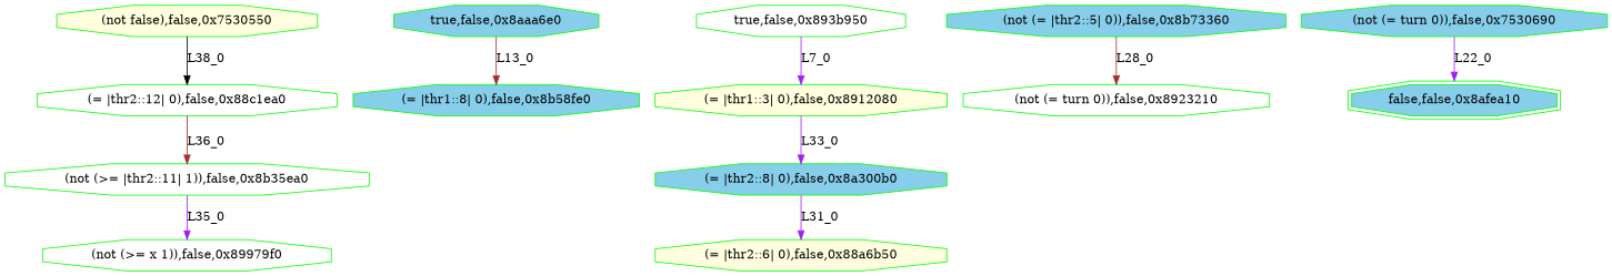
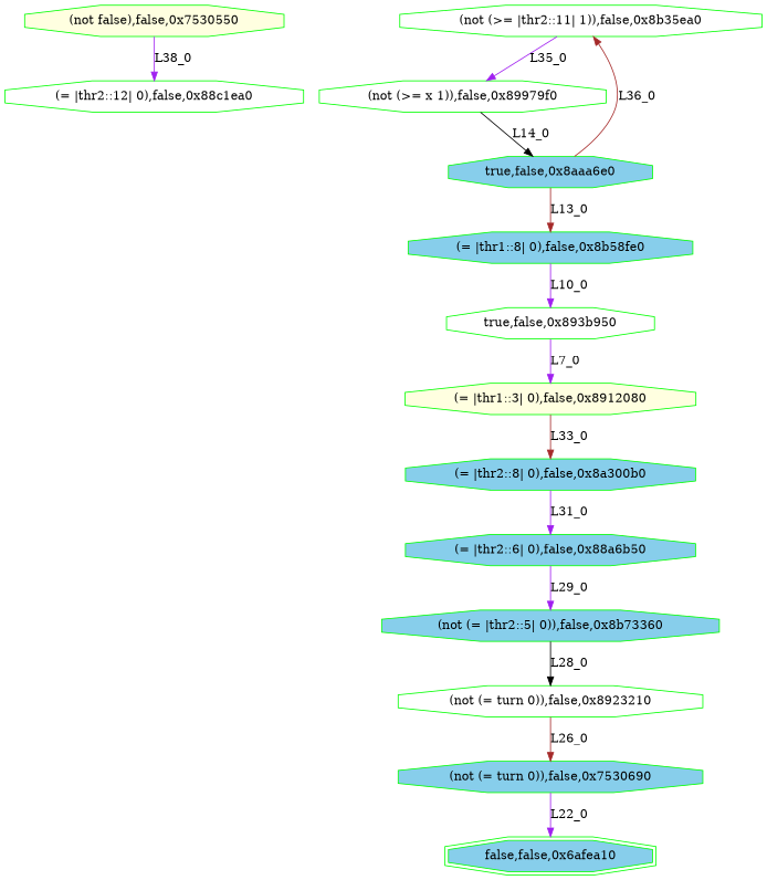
  digraph {
    node [color=green fillcolor=skyblue shape=octagon style=filled]
    edge [color=purple]
    n1 [fillcolor=lightyellow label="(not false),false,0x7530550"]
    n2 [fillcolor=white label="(= |thr2::12| 0),false,0x88c1ea0"]
    n3 [fillcolor=white label="(not (>= |thr2::11| 1)),false,0x8b35ea0"]
    n4 [fillcolor=white label="(not (>= x 1)),false,0x89979f0"]
    n5 [label="true,false,0x8aaa6e0"]
    n6 [label="(= |thr1::8| 0),false,0x8b58fe0"]
    n7 [fillcolor=white label="true,false,0x893b950"]
    n8 [fillcolor=lightyellow label="(= |thr1::3| 0),false,0x8912080"]
    n9 [label="(= |thr2::8| 0),false,0x8a300b0"]
-   n10 [fillcolor=lightyellow label="(= |thr2::6| 0),false,0x88a6b50"]
+   n10 [label="(= |thr2::6| 0),false,0x88a6b50"]
    n11 [label="(not (= |thr2::5| 0)),false,0x8b73360"]
    n12 [fillcolor=white label="(not (= turn 0)),false,0x8923210"]
    n13 [label="(not (= turn 0)),false,0x7530690"]
-   n14 [label="false,false,0x8afea10" shape=doubleoctagon]
-   n1 -> n2 [color=black label=L38_0]
-   n2 -> n3 [color=brown label=L36_0]
+   n14 [label="false,false,0x6afea10" shape=doubleoctagon]
+   n1 -> n2 [label=L38_0]
+   n5 -> n3 [color=brown label=L36_0]
    n3 -> n4 [label=L35_0]
+   n4 -> n5 [color=black label=L14_0]
    n5 -> n6 [color=brown label=L13_0]
+   n6 -> n7 [label=L10_0]
    n7 -> n8 [label=L7_0]
-   n8 -> n9 [label=L33_0]
+   n8 -> n9 [color=brown label=L33_0]
    n9 -> n10 [label=L31_0]
-   n11 -> n12 [color=brown label=L28_0]
+   n10 -> n11 [label=L29_0]
+   n11 -> n12 [color=black label=L28_0]
+   n12 -> n13 [color=brown label=L26_0]
    n13 -> n14 [label=L22_0]
  }
